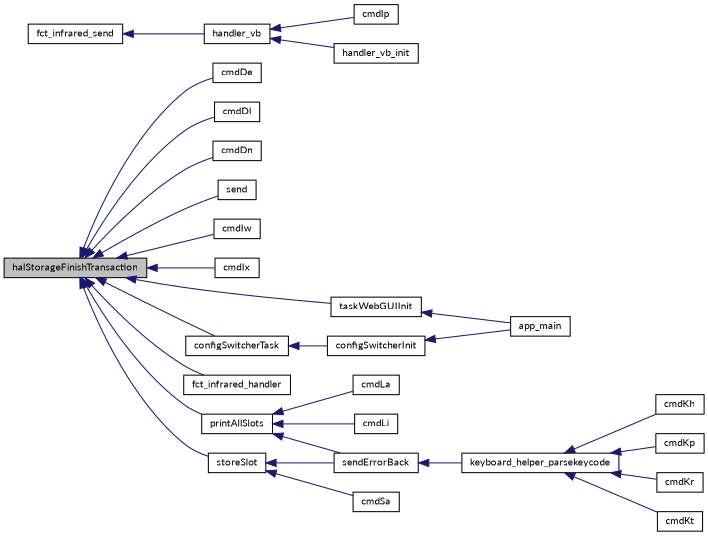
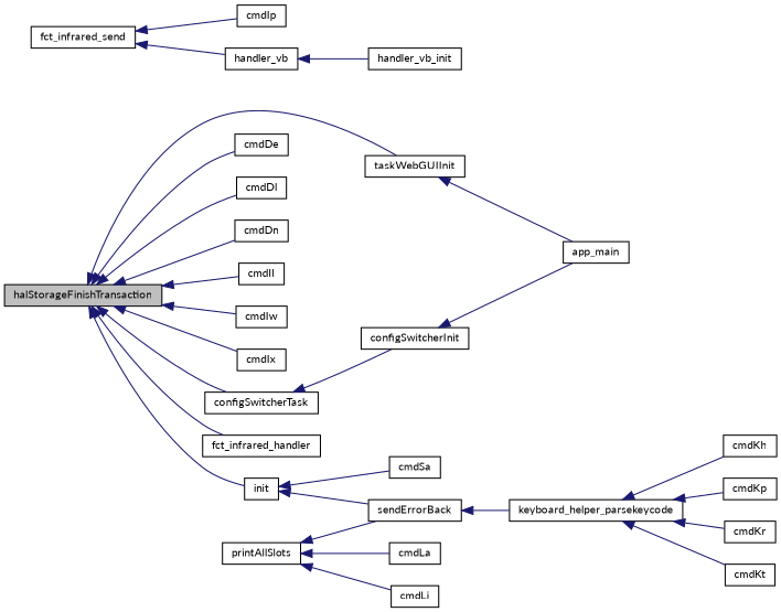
  digraph {
    fontname=Lato
    rankdir=LR
    node [color=black fillcolor=white fontname=Lato fontsize=10 shape=record style=filled]
    edge [color=midnightblue dir=back fontname=Lato fontsize=10 labelfontname=Helvetica labelfontsize=10 style=solid]
    n1 [fillcolor=grey75 fontcolor=black height=0.2 label=halStorageFinishTransaction width=0.4]
    n2 [height=0.2 label=cmdDe width=0.4]
    n3 [height=0.2 label=cmdDl width=0.4]
    n4 [height=0.2 label=cmdDn width=0.4]
-   n5 [height=0.2 label=send width=0.4]
+   n5 [height=0.2 label=cmdIl width=0.4]
    n6 [height=0.2 label=cmdIw width=0.4]
    n7 [height=0.2 label=cmdIx width=0.4]
    n8 [height=0.2 label=configSwitcherTask width=0.4]
    n9 [height=0.2 label=fct_infrared_handler width=0.4]
    n10 [height=0.2 label=printAllSlots width=0.4]
-   n11 [height=0.2 label=storeSlot width=0.4]
+   n11 [height=0.2 label=init width=0.4]
    n12 [height=0.2 label=taskWebGUIInit width=0.4]
    n13 [height=0.2 label=configSwitcherInit width=0.4]
    n14 [height=0.2 label=fct_infrared_send width=0.4]
    n15 [height=0.2 label=cmdIp width=0.4]
    n16 [height=0.2 label=handler_vb width=0.4]
    n17 [height=0.2 label=cmdLa width=0.4]
    n18 [height=0.2 label=cmdLi width=0.4]
    n19 [height=0.2 label=sendErrorBack width=0.4]
    n20 [height=0.2 label=cmdSa width=0.4]
    n21 [height=0.2 label=app_main width=0.4]
    n22 [height=0.2 label=handler_vb_init width=0.4]
    n23 [height=0.2 label=keyboard_helper_parsekeycode width=0.4]
    n24 [height=0.2 label=cmdKh width=0.4]
    n25 [height=0.2 label=cmdKp width=0.4]
    n26 [height=0.2 label=cmdKr width=0.4]
    n27 [height=0.2 label=cmdKt width=0.4]
    n1 -> n2
    n1 -> n3
    n1 -> n4
    n1 -> n5
    n1 -> n6
    n1 -> n7
    n1 -> n8
    n1 -> n9
-   n1 -> n10
    n1 -> n11
    n1 -> n12
    n8 -> n13
    n10 -> n17
    n10 -> n18
    n10 -> n19
    n11 -> n19
    n11 -> n20
    n12 -> n21
    n13 -> n21
-   n16 -> n15
+   n14 -> n15
    n14 -> n16
    n16 -> n22
    n19 -> n23
    n23 -> n24
    n23 -> n25
    n23 -> n26
    n23 -> n27
  }
